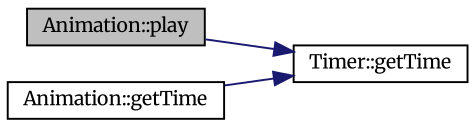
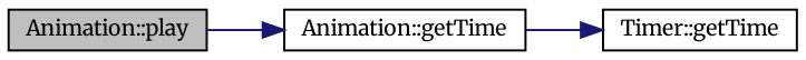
  digraph {
    fontname=Merriweather
    rankdir=LR
    node [color=black fillcolor=white fontname=Merriweather fontsize=10 shape=record style=filled]
    edge [color=midnightblue fontname=Merriweather fontsize=10 labelfontname=Helvetica labelfontsize=10 style=solid]
    n1 [fillcolor=grey75 fontcolor=black height=0.2 label="Animation::play" width=0.4]
    n2 [height=0.2 label="Animation::getTime" width=0.4]
    n3 [height=0.2 label="Timer::getTime" width=0.4]
-   n1 -> n3
+   n1 -> n2
    n2 -> n3
  }
